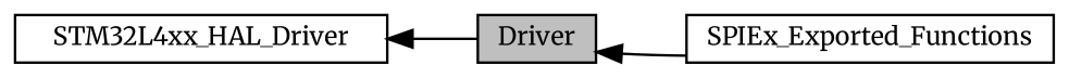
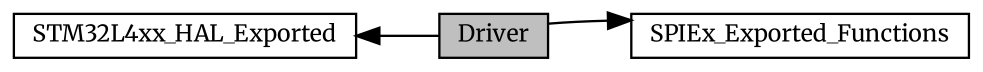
  digraph {
    fontname=Merriweather
    rankdir=LR
    node [color=black fillcolor=white fontname=Merriweather fontsize=10 shape=box style=filled]
    edge [dir=back fontname=Merriweather fontsize=10 labelfontname=Helvetica labelfontsize=10 shape=plaintext style=solid]
    n1 [fillcolor=grey75 fontcolor=black height=0.2 label=Driver width=0.4]
    n2 [height=0.2 label=SPIEx_Exported_Functions width=0.4]
-   n3 [height=0.2 label=STM32L4xx_HAL_Driver width=0.4]
-   n1 -> n2
+   n3 [height=0.2 label=STM32L4xx_HAL_Exported width=0.4]
+   n2 -> n1
    n3 -> n1
  }
